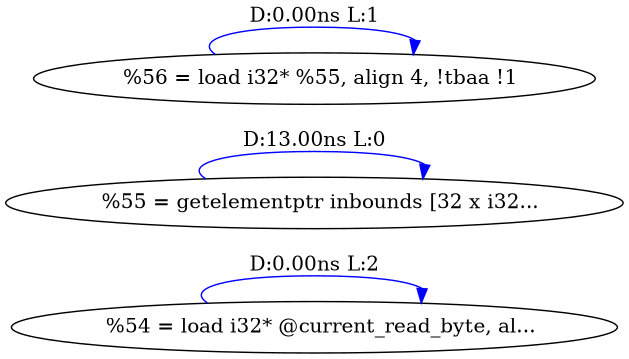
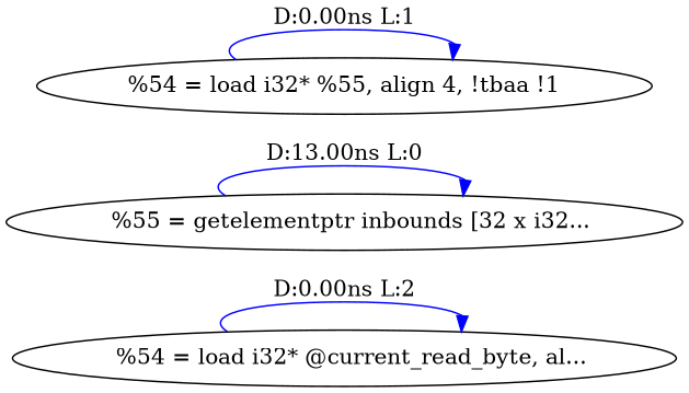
  digraph {
    rankdir=LR
    edge [color=blue]
    n1 [label="  %54 = load i32* @current_read_byte, al..."]
    n2 [label="  %55 = getelementptr inbounds [32 x i32..."]
-   n3 [label="  %56 = load i32* %55, align 4, !tbaa !1"]
+   n3 [label="%54 = load i32* %55, align 4, !tbaa !1"]
    n1 -> n1 [label="D:0.00ns L:2"]
    n2 -> n2 [label="D:13.00ns L:0"]
    n3 -> n3 [label="D:0.00ns L:1"]
  }
